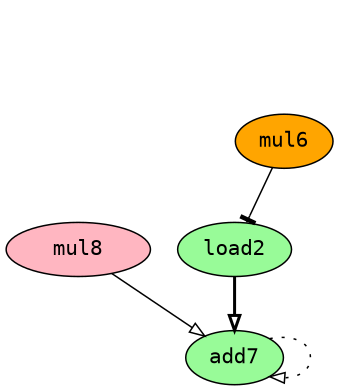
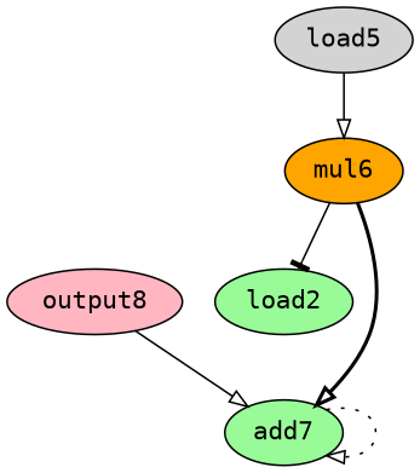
  digraph {
    fontname="DejaVu Sans Mono"
    node [fillcolor=palegreen fontname="DejaVu Sans Mono" opcode=load style=filled]
    edge [arrowhead=onormal fontname="DejaVu Sans Mono" port=0 style=solid]
    mul6 [fillcolor=orange opcode=mul]
    load2
    add7 [opcode=add]
-   output8 [fillcolor=lightpink opcode=output label=mul8]
+   load5 [fillcolor=lightgrey]
+   output8 [fillcolor=lightpink opcode=output]
    mul6 -> load2 [arrowhead=tee]
-   load2 -> add7 [style=bold]
+   mul6 -> add7 [style=bold]
    add7 -> add7 [port=1 style=dotted]
+   load5 -> mul6 [port=1]
    output8 -> add7
  }
